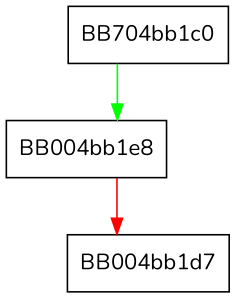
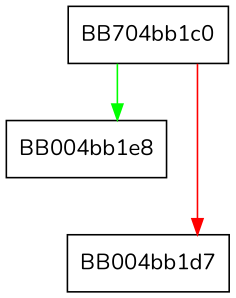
  digraph {
    fontname=Nunito
    splines=ortho
    node [fontname=Nunito shape=box]
    edge [fontname=Nunito]
    n1 [label=BB704bb1c0]
    BB004bb1e8
    BB004bb1d7
    n1 -> BB004bb1e8 [color=green]
-   BB004bb1e8 -> BB004bb1d7 [color=red]
+   n1 -> BB004bb1d7 [color=red]
  }
